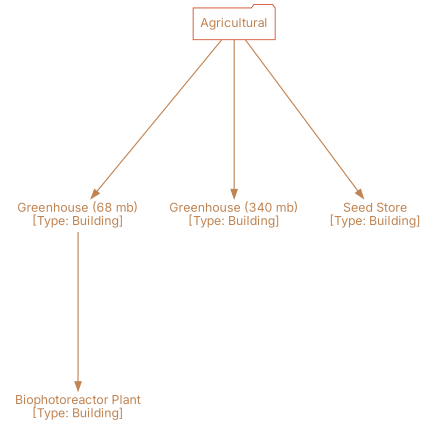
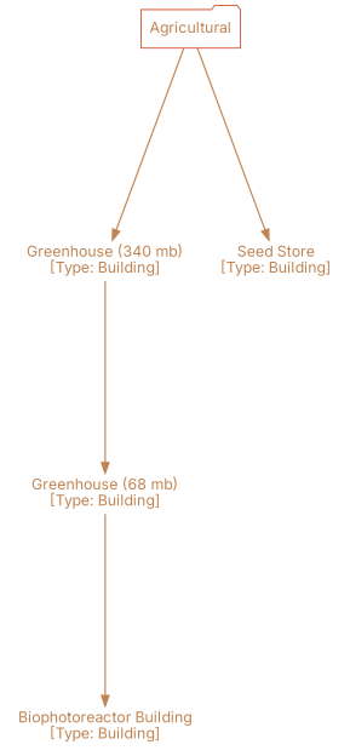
  digraph {
    compound=true
    fontname=Inter
    ranksep=2.5
    root=Agricultural
    node [color="#d3502dff" fillcolor=gray10 fontcolor="#c08453ff" fontname=Inter shape=none]
    edge [color="#c08453ff" fontname=Inter penwidth=1.3]
-   n1 [label="Biophotoreactor Plant\n[Type: Building]"]
+   n1 [label="Biophotoreactor Building\n[Type: Building]"]
    n2 [label="Greenhouse (68 mb)\n[Type: Building]"]
    n3 [label="Greenhouse (340 mb)\n[Type: Building]"]
    n4 [label="Seed Store\n[Type: Building]"]
    Agricultural [shape=folder]
    n2 -> n1
-   Agricultural -> n2
+   n3 -> n2
    Agricultural -> n3
    Agricultural -> n4
  }
